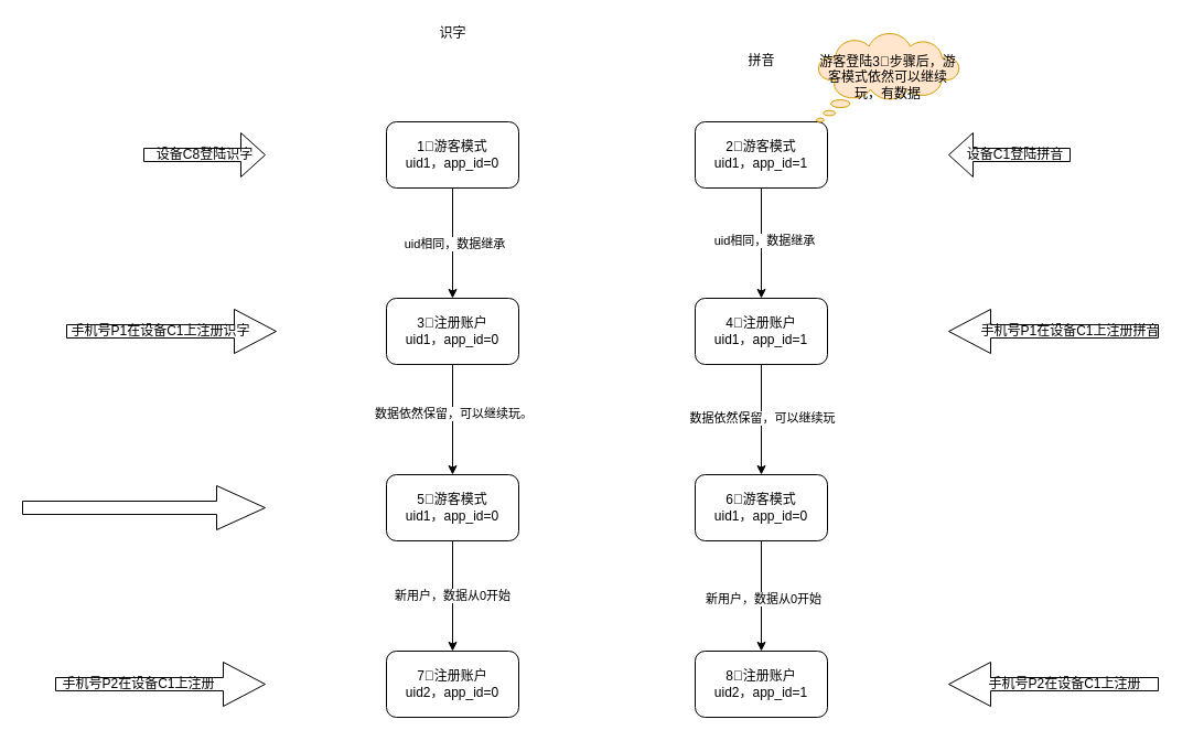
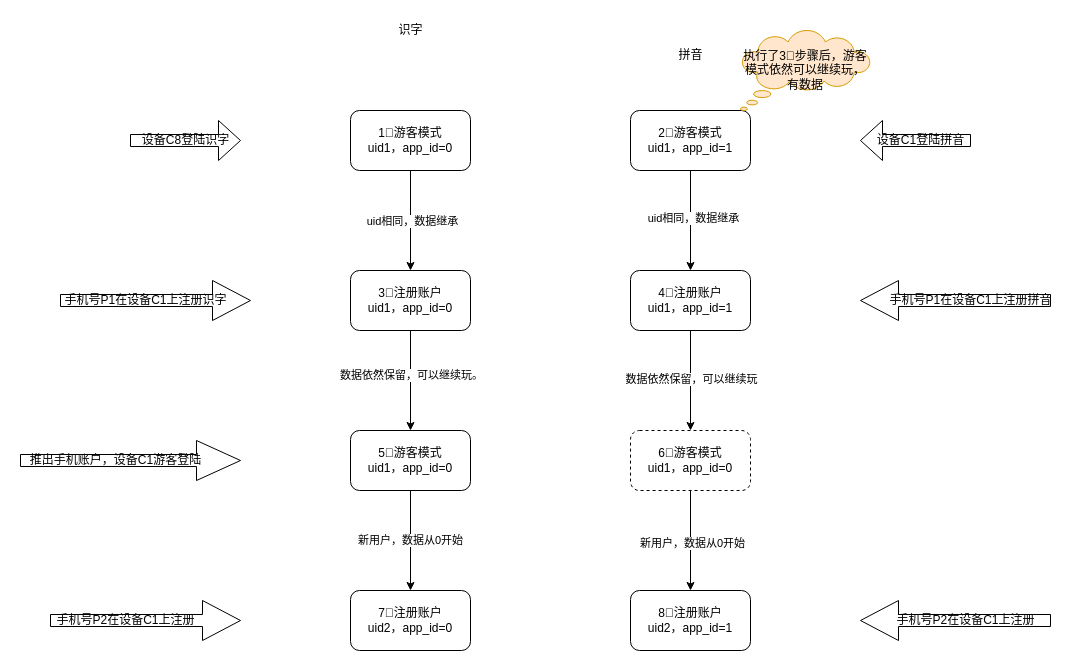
  <mxCell id="0" />
  <mxCell id="1" parent="0" />
  <mxCell id="2" value="识字" style="text;html=1;align=center;verticalAlign=middle;resizable=0;points=[];autosize=1;strokeColor=none;" vertex="1" parent="1"><mxGeometry x="390" y="20" width="40" height="20" as="geometry" /></mxCell>
  <mxCell id="3" value="拼音" style="text;html=1;align=center;verticalAlign=middle;resizable=0;points=[];autosize=1;strokeColor=none;" vertex="1" parent="1"><mxGeometry x="670" y="45" width="40" height="20" as="geometry" /></mxCell>
  <mxCell id="4" value="" style="shape=singleArrow;whiteSpace=wrap;html=1;" vertex="1" parent="1"><mxGeometry x="130" y="120" width="110" height="40" as="geometry" /></mxCell>
  <mxCell id="5" value="设备C8登陆识字" style="text;html=1;align=center;verticalAlign=middle;resizable=0;points=[];autosize=1;strokeColor=none;" vertex="1" parent="1"><mxGeometry x="135" y="130" width="100" height="20" as="geometry" /></mxCell>
  <mxCell id="6" style="edgeStyle=orthogonalEdgeStyle;rounded=0;orthogonalLoop=1;jettySize=auto;html=1;entryX=0.5;entryY=0;entryDx=0;entryDy=0;" edge="1" parent="1" source="8" target="14"><mxGeometry relative="1" as="geometry" /></mxCell>
  <mxCell id="7" value="uid相同，数据继承" style="edgeLabel;html=1;align=center;verticalAlign=middle;resizable=0;points=[];" vertex="1" connectable="0" parent="6"><mxGeometry y="1" relative="1" as="geometry"><mxPoint as="offset" /></mxGeometry></mxCell>
  <mxCell id="8" value="1⃣️游客模式&lt;br&gt;uid1，app_id=0" style="rounded=1;whiteSpace=wrap;html=1;" vertex="1" parent="1"><mxGeometry x="350" y="110" width="120" height="60" as="geometry" /></mxCell>
  <mxCell id="9" style="edgeStyle=orthogonalEdgeStyle;rounded=0;orthogonalLoop=1;jettySize=auto;html=1;entryX=0.5;entryY=0;entryDx=0;entryDy=0;" edge="1" parent="1" source="11" target="19"><mxGeometry relative="1" as="geometry" /></mxCell>
  <mxCell id="10" value="uid相同，数据继承" style="edgeLabel;html=1;align=center;verticalAlign=middle;resizable=0;points=[];" vertex="1" connectable="0" parent="9"><mxGeometry x="-0.06" y="2" relative="1" as="geometry"><mxPoint as="offset" /></mxGeometry></mxCell>
  <mxCell id="11" value="2⃣️游客模式&lt;br&gt;uid1，app_id=1" style="rounded=1;whiteSpace=wrap;html=1;" vertex="1" parent="1"><mxGeometry x="630" y="110" width="120" height="60" as="geometry" /></mxCell>
  <mxCell id="12" style="edgeStyle=orthogonalEdgeStyle;rounded=0;orthogonalLoop=1;jettySize=auto;html=1;entryX=0.5;entryY=0;entryDx=0;entryDy=0;" edge="1" parent="1" source="14" target="28"><mxGeometry relative="1" as="geometry" /></mxCell>
  <mxCell id="13" value="数据依然保留，可以继续玩。" style="edgeLabel;html=1;align=center;verticalAlign=middle;resizable=0;points=[];" vertex="1" connectable="0" parent="12"><mxGeometry x="-0.12" relative="1" as="geometry"><mxPoint as="offset" /></mxGeometry></mxCell>
  <mxCell id="14" value="3⃣️注册账户&lt;br&gt;uid1，app_id=0" style="rounded=1;whiteSpace=wrap;html=1;" vertex="1" parent="1"><mxGeometry x="350" y="270" width="120" height="60" as="geometry" /></mxCell>
  <mxCell id="15" value="" style="shape=singleArrow;whiteSpace=wrap;html=1;" vertex="1" parent="1"><mxGeometry x="60" y="280" width="190" height="40" as="geometry" /></mxCell>
  <mxCell id="16" value="手机号P1在设备C1上注册识字" style="text;html=1;align=center;verticalAlign=middle;resizable=0;points=[];autosize=1;strokeColor=none;" vertex="1" parent="1"><mxGeometry x="55" y="290" width="180" height="20" as="geometry" /></mxCell>
  <mxCell id="17" style="edgeStyle=orthogonalEdgeStyle;rounded=0;orthogonalLoop=1;jettySize=auto;html=1;entryX=0.5;entryY=0;entryDx=0;entryDy=0;" edge="1" parent="1" source="19" target="31"><mxGeometry relative="1" as="geometry" /></mxCell>
  <mxCell id="18" value="数据依然保留，可以继续玩" style="edgeLabel;html=1;align=center;verticalAlign=middle;resizable=0;points=[];" vertex="1" connectable="0" parent="17"><mxGeometry x="-0.04" relative="1" as="geometry"><mxPoint as="offset" /></mxGeometry></mxCell>
  <mxCell id="19" value="4⃣️注册账户&lt;br&gt;uid1，app_id=1" style="rounded=1;whiteSpace=wrap;html=1;" vertex="1" parent="1"><mxGeometry x="630" y="270" width="120" height="60" as="geometry" /></mxCell>
  <mxCell id="20" value="" style="shape=singleArrow;whiteSpace=wrap;html=1;rotation=-180;" vertex="1" parent="1"><mxGeometry x="860" y="280" width="190" height="40" as="geometry" /></mxCell>
  <mxCell id="21" value="手机号P1在设备C1上注册拼音" style="text;html=1;align=center;verticalAlign=middle;resizable=0;points=[];autosize=1;strokeColor=none;" vertex="1" parent="1"><mxGeometry x="880" y="290" width="180" height="20" as="geometry" /></mxCell>
  <mxCell id="22" value="" style="shape=singleArrow;whiteSpace=wrap;html=1;rotation=-180;" vertex="1" parent="1"><mxGeometry x="860" y="120" width="110" height="40" as="geometry" /></mxCell>
- <mxCell id="23" value="游客登陆3⃣️步骤后，游客模式依然可以继续玩，有数据" style="whiteSpace=wrap;html=1;shape=mxgraph.basic.cloud_callout;fillColor=#ffe6cc;strokeColor=#d79b00;" vertex="1" parent="1"><mxGeometry x="740" y="30" width="130" height="80" as="geometry" /></mxCell>
+ <mxCell id="23" value="执行了3⃣️步骤后，游客模式依然可以继续玩，有数据" style="whiteSpace=wrap;html=1;shape=mxgraph.basic.cloud_callout;fillColor=#ffe6cc;strokeColor=#d79b00;" vertex="1" parent="1"><mxGeometry x="740" y="30" width="130" height="80" as="geometry" /></mxCell>
  <mxCell id="24" value="设备C1登陆拼音" style="text;html=1;align=center;verticalAlign=middle;resizable=0;points=[];autosize=1;strokeColor=none;" vertex="1" parent="1"><mxGeometry x="870" y="130" width="100" height="20" as="geometry" /></mxCell>
  <mxCell id="25" value="" style="shape=singleArrow;whiteSpace=wrap;html=1;" vertex="1" parent="1"><mxGeometry x="20" y="440" width="220" height="40" as="geometry" /></mxCell>
+ <mxCell id="26" value="推出手机账户，设备C1游客登陆" style="text;html=1;align=center;verticalAlign=middle;resizable=0;points=[];autosize=1;strokeColor=none;" vertex="1" parent="1"><mxGeometry x="20" y="450" width="190" height="20" as="geometry" /></mxCell>
  <mxCell id="27" value="新用户，数据从0开始" style="edgeStyle=orthogonalEdgeStyle;rounded=0;orthogonalLoop=1;jettySize=auto;html=1;entryX=0.5;entryY=0;entryDx=0;entryDy=0;" edge="1" parent="1" source="28" target="34"><mxGeometry relative="1" as="geometry" /></mxCell>
  <mxCell id="28" value="5⃣️游客模式&lt;br&gt;uid1，app_id=0" style="rounded=1;whiteSpace=wrap;html=1;" vertex="1" parent="1"><mxGeometry x="350" y="430" width="120" height="60" as="geometry" /></mxCell>
  <mxCell id="29" style="edgeStyle=orthogonalEdgeStyle;rounded=0;orthogonalLoop=1;jettySize=auto;html=1;entryX=0.5;entryY=0;entryDx=0;entryDy=0;" edge="1" parent="1" source="31" target="35"><mxGeometry relative="1" as="geometry" /></mxCell>
  <mxCell id="30" value="新用户，数据从0开始" style="edgeLabel;html=1;align=center;verticalAlign=middle;resizable=0;points=[];" vertex="1" connectable="0" parent="29"><mxGeometry x="0.04" y="1" relative="1" as="geometry"><mxPoint as="offset" /></mxGeometry></mxCell>
- <mxCell id="31" value="6⃣️游客模式&lt;br&gt;uid1，app_id=0" style="rounded=1;whiteSpace=wrap;html=1;" vertex="1" parent="1"><mxGeometry x="630" y="430" width="120" height="60" as="geometry" /></mxCell>
+ <mxCell id="31" value="6⃣️游客模式&lt;br&gt;uid1，app_id=0" style="rounded=1;whiteSpace=wrap;html=1;dashed=1;" vertex="1" parent="1"><mxGeometry x="630" y="430" width="120" height="60" as="geometry" /></mxCell>
  <mxCell id="32" value="" style="shape=singleArrow;whiteSpace=wrap;html=1;" vertex="1" parent="1"><mxGeometry x="50" y="600" width="190" height="40" as="geometry" /></mxCell>
  <mxCell id="33" value="手机号P2在设备C1上注册" style="text;html=1;align=center;verticalAlign=middle;resizable=0;points=[];autosize=1;strokeColor=none;" vertex="1" parent="1"><mxGeometry x="50" y="610" width="150" height="20" as="geometry" /></mxCell>
  <mxCell id="34" value="7⃣️注册账户&lt;br&gt;uid2，app_id=0" style="rounded=1;whiteSpace=wrap;html=1;" vertex="1" parent="1"><mxGeometry x="350" y="590" width="120" height="60" as="geometry" /></mxCell>
  <mxCell id="35" value="8⃣️注册账户&lt;br&gt;uid2，app_id=1" style="rounded=1;whiteSpace=wrap;html=1;" vertex="1" parent="1"><mxGeometry x="630" y="590" width="120" height="60" as="geometry" /></mxCell>
  <mxCell id="36" value="" style="shape=singleArrow;whiteSpace=wrap;html=1;rotation=-180;" vertex="1" parent="1"><mxGeometry x="860" y="600" width="190" height="40" as="geometry" /></mxCell>
  <mxCell id="37" value="手机号P2在设备C1上注册" style="text;html=1;align=center;verticalAlign=middle;resizable=0;points=[];autosize=1;strokeColor=none;" vertex="1" parent="1"><mxGeometry x="890" y="610" width="150" height="20" as="geometry" /></mxCell>
